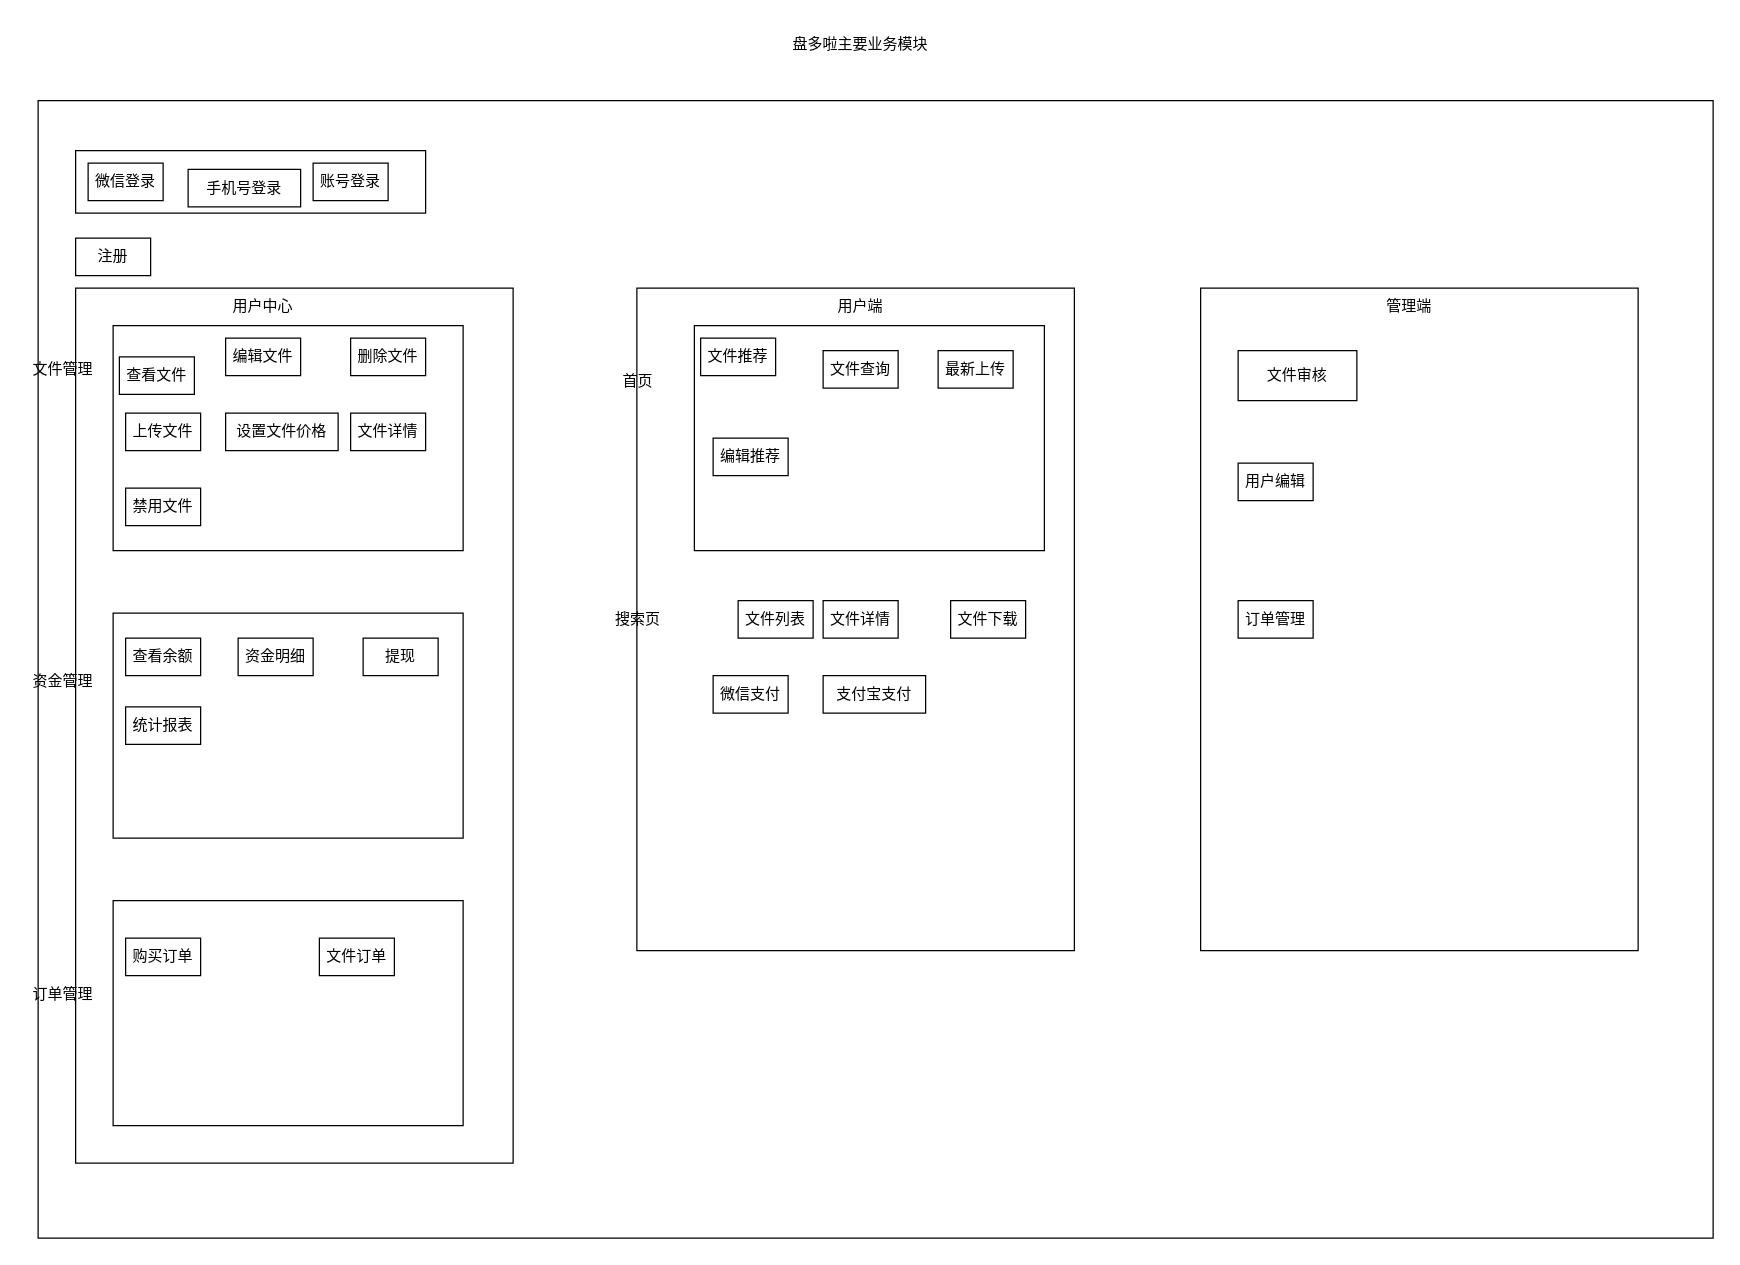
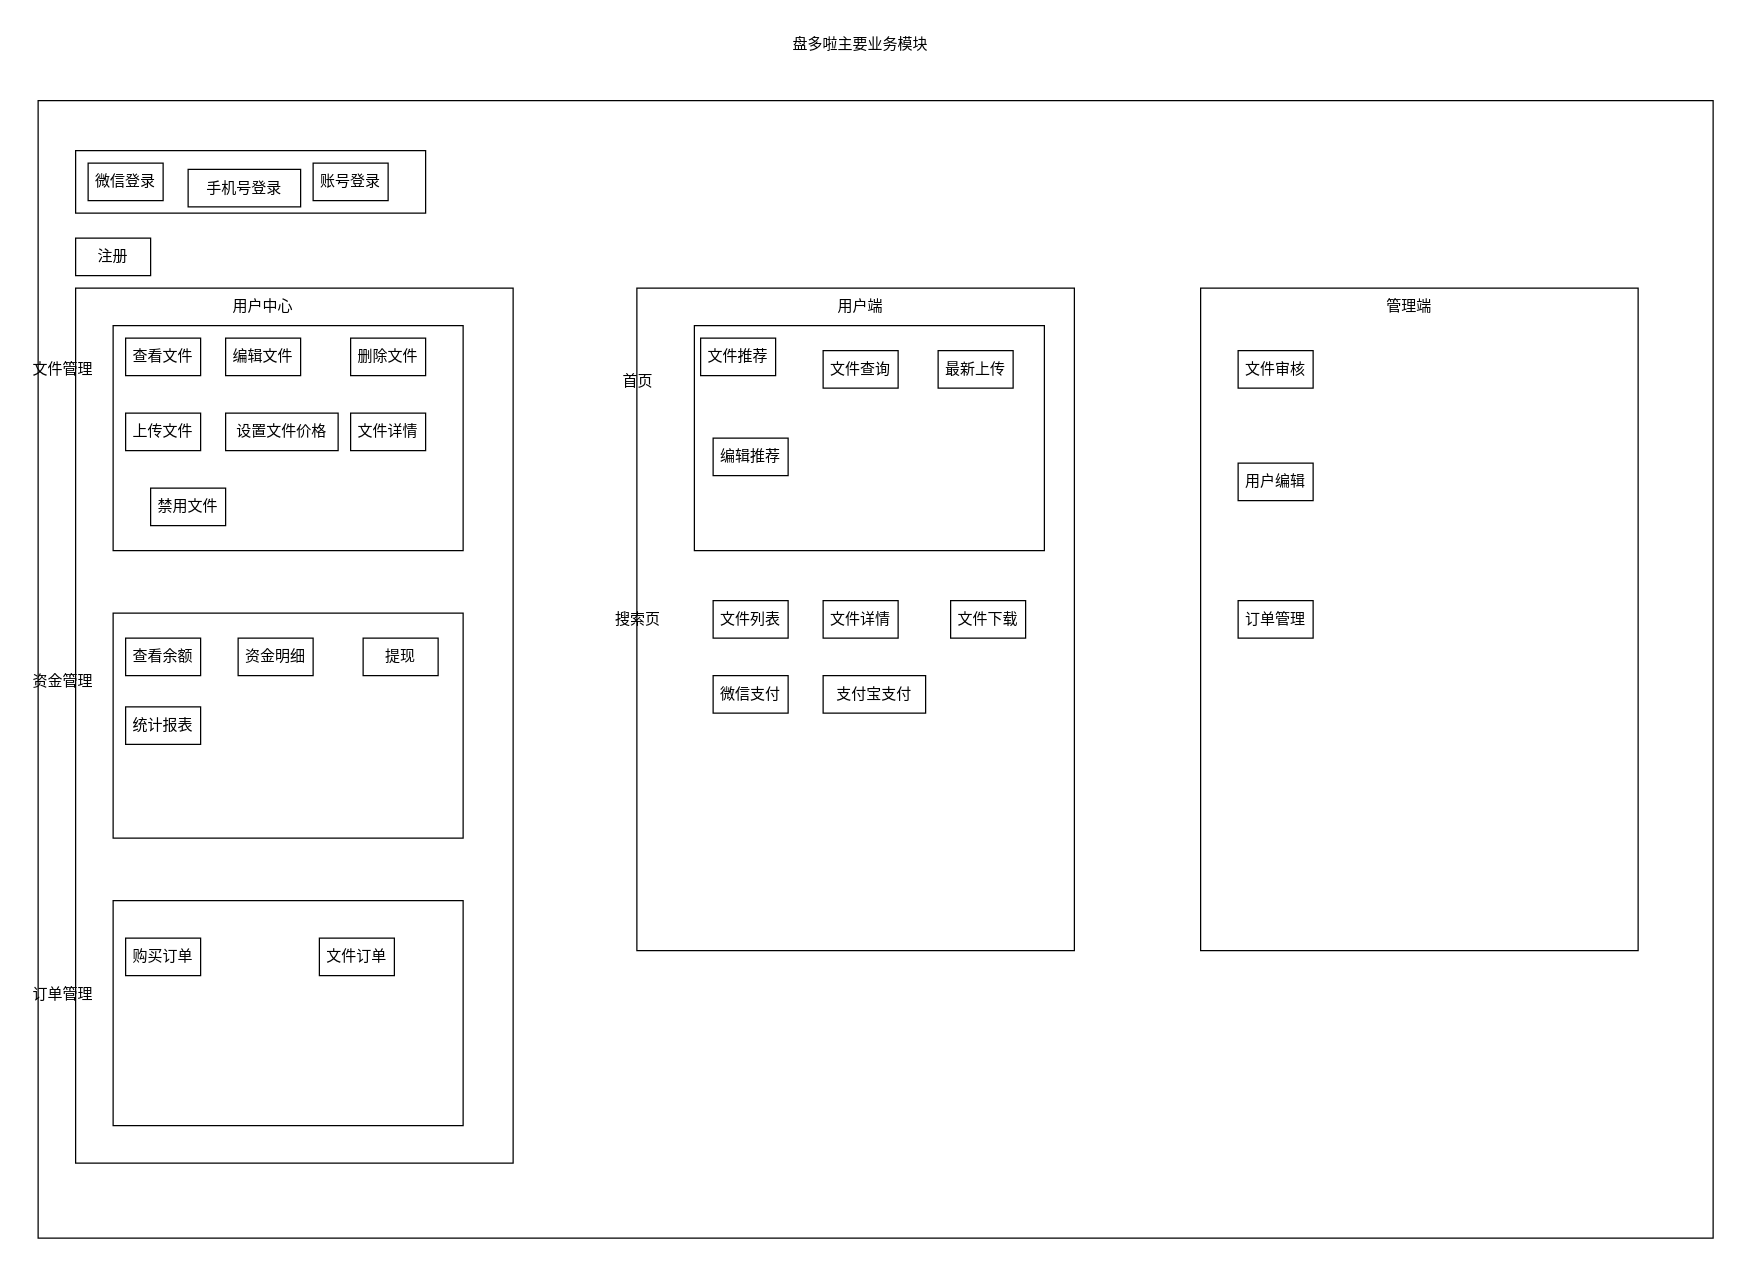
  <mxCell id="0" />
  <mxCell id="1" parent="0" />
  <mxCell id="2" value="" style="rounded=0;whiteSpace=wrap;html=1;" vertex="1" parent="1"><mxGeometry x="30" y="80" width="1340" height="910" as="geometry" /></mxCell>
  <mxCell id="3" value="盘多啦主要业务模块" style="text;html=1;strokeColor=none;fillColor=none;align=center;verticalAlign=middle;whiteSpace=wrap;rounded=0;" vertex="1" parent="1"><mxGeometry x="600" y="20" width="176" height="30" as="geometry" /></mxCell>
  <mxCell id="4" value="" style="rounded=0;whiteSpace=wrap;html=1;" vertex="1" parent="1"><mxGeometry x="60" y="230" width="350" height="700" as="geometry" /></mxCell>
  <mxCell id="5" value="用户中心" style="text;html=1;strokeColor=none;fillColor=none;align=center;verticalAlign=middle;whiteSpace=wrap;rounded=0;" vertex="1" parent="1"><mxGeometry x="180" y="230" width="60" height="30" as="geometry" /></mxCell>
  <mxCell id="6" value="" style="rounded=0;whiteSpace=wrap;html=1;" vertex="1" parent="1"><mxGeometry x="60" y="120" width="280" height="50" as="geometry" /></mxCell>
  <mxCell id="7" value="微信登录" style="rounded=0;whiteSpace=wrap;html=1;" vertex="1" parent="1"><mxGeometry x="70" y="130" width="60" height="30" as="geometry" /></mxCell>
  <mxCell id="8" value="账号登录" style="rounded=0;whiteSpace=wrap;html=1;" vertex="1" parent="1"><mxGeometry x="250" y="130" width="60" height="30" as="geometry" /></mxCell>
  <mxCell id="9" value="手机号登录" style="rounded=0;whiteSpace=wrap;html=1;" vertex="1" parent="1"><mxGeometry x="150" y="135" width="90" height="30" as="geometry" /></mxCell>
  <mxCell id="10" value="注册" style="rounded=0;whiteSpace=wrap;html=1;" vertex="1" parent="1"><mxGeometry x="60" y="190" width="60" height="30" as="geometry" /></mxCell>
  <mxCell id="11" value="" style="rounded=0;whiteSpace=wrap;html=1;" vertex="1" parent="1"><mxGeometry x="90" y="260" width="280" height="180" as="geometry" /></mxCell>
  <mxCell id="12" value="文件管理" style="text;html=1;strokeColor=none;fillColor=none;align=center;verticalAlign=middle;whiteSpace=wrap;rounded=0;" vertex="1" parent="1"><mxGeometry x="20" y="280" width="60" height="30" as="geometry" /></mxCell>
- <mxCell id="13" value="查看文件" style="rounded=0;whiteSpace=wrap;html=1;" vertex="1" parent="1"><mxGeometry x="95" y="285" width="60" height="30" as="geometry" /></mxCell>
+ <mxCell id="13" value="查看文件" style="rounded=0;whiteSpace=wrap;html=1;" vertex="1" parent="1"><mxGeometry x="100" y="270" width="60" height="30" as="geometry" /></mxCell>
  <mxCell id="14" value="编辑文件" style="rounded=0;whiteSpace=wrap;html=1;" vertex="1" parent="1"><mxGeometry x="180" y="270" width="60" height="30" as="geometry" /></mxCell>
  <mxCell id="15" value="删除文件" style="rounded=0;whiteSpace=wrap;html=1;" vertex="1" parent="1"><mxGeometry x="280" y="270" width="60" height="30" as="geometry" /></mxCell>
  <mxCell id="16" value="上传文件" style="rounded=0;whiteSpace=wrap;html=1;" vertex="1" parent="1"><mxGeometry x="100" y="330" width="60" height="30" as="geometry" /></mxCell>
  <mxCell id="17" value="设置文件价格" style="rounded=0;whiteSpace=wrap;html=1;" vertex="1" parent="1"><mxGeometry x="180" y="330" width="90" height="30" as="geometry" /></mxCell>
  <mxCell id="18" value="文件详情" style="rounded=0;whiteSpace=wrap;html=1;" vertex="1" parent="1"><mxGeometry x="280" y="330" width="60" height="30" as="geometry" /></mxCell>
- <mxCell id="19" value="禁用文件" style="rounded=0;whiteSpace=wrap;html=1;" vertex="1" parent="1"><mxGeometry x="100" y="390" width="60" height="30" as="geometry" /></mxCell>
+ <mxCell id="19" value="禁用文件" style="rounded=0;whiteSpace=wrap;html=1;" vertex="1" parent="1"><mxGeometry x="120" y="390" width="60" height="30" as="geometry" /></mxCell>
  <mxCell id="20" value="" style="rounded=0;whiteSpace=wrap;html=1;" vertex="1" parent="1"><mxGeometry x="90" y="490" width="280" height="180" as="geometry" /></mxCell>
  <mxCell id="21" value="资金管理" style="text;html=1;strokeColor=none;fillColor=none;align=center;verticalAlign=middle;whiteSpace=wrap;rounded=0;" vertex="1" parent="1"><mxGeometry x="20" y="530" width="60" height="30" as="geometry" /></mxCell>
  <mxCell id="22" value="查看余额" style="rounded=0;whiteSpace=wrap;html=1;" vertex="1" parent="1"><mxGeometry x="100" y="510" width="60" height="30" as="geometry" /></mxCell>
  <mxCell id="23" value="资金明细" style="rounded=0;whiteSpace=wrap;html=1;" vertex="1" parent="1"><mxGeometry x="190" y="510" width="60" height="30" as="geometry" /></mxCell>
  <mxCell id="24" value="提现" style="rounded=0;whiteSpace=wrap;html=1;" vertex="1" parent="1"><mxGeometry x="290" y="510" width="60" height="30" as="geometry" /></mxCell>
  <mxCell id="25" value="统计报表" style="rounded=0;whiteSpace=wrap;html=1;" vertex="1" parent="1"><mxGeometry x="100" y="565" width="60" height="30" as="geometry" /></mxCell>
  <mxCell id="26" value="" style="rounded=0;whiteSpace=wrap;html=1;" vertex="1" parent="1"><mxGeometry x="509" y="230" width="350" height="530" as="geometry" /></mxCell>
  <mxCell id="27" value="用户端" style="text;html=1;strokeColor=none;fillColor=none;align=center;verticalAlign=middle;whiteSpace=wrap;rounded=0;" vertex="1" parent="1"><mxGeometry x="658" y="230" width="60" height="30" as="geometry" /></mxCell>
  <mxCell id="28" value="" style="rounded=0;whiteSpace=wrap;html=1;" vertex="1" parent="1"><mxGeometry x="555" y="260" width="280" height="180" as="geometry" /></mxCell>
  <mxCell id="29" value="首页" style="text;html=1;strokeColor=none;fillColor=none;align=center;verticalAlign=middle;whiteSpace=wrap;rounded=0;" vertex="1" parent="1"><mxGeometry x="480" y="290" width="60" height="30" as="geometry" /></mxCell>
  <mxCell id="30" value="文件推荐" style="rounded=0;whiteSpace=wrap;html=1;" vertex="1" parent="1"><mxGeometry x="560" y="270" width="60" height="30" as="geometry" /></mxCell>
  <mxCell id="31" value="文件查询" style="rounded=0;whiteSpace=wrap;html=1;" vertex="1" parent="1"><mxGeometry x="658" y="280" width="60" height="30" as="geometry" /></mxCell>
  <mxCell id="32" value="最新上传" style="rounded=0;whiteSpace=wrap;html=1;" vertex="1" parent="1"><mxGeometry x="750" y="280" width="60" height="30" as="geometry" /></mxCell>
  <mxCell id="33" value="编辑推荐" style="rounded=0;whiteSpace=wrap;html=1;" vertex="1" parent="1"><mxGeometry x="570" y="350" width="60" height="30" as="geometry" /></mxCell>
- <mxCell id="34" value="文件列表" style="rounded=0;whiteSpace=wrap;html=1;" vertex="1" parent="1"><mxGeometry x="590" y="480" width="60" height="30" as="geometry" /></mxCell>
+ <mxCell id="34" value="文件列表" style="rounded=0;whiteSpace=wrap;html=1;" vertex="1" parent="1"><mxGeometry x="570" y="480" width="60" height="30" as="geometry" /></mxCell>
  <mxCell id="35" value="文件详情" style="rounded=0;whiteSpace=wrap;html=1;" vertex="1" parent="1"><mxGeometry x="658" y="480" width="60" height="30" as="geometry" /></mxCell>
  <mxCell id="36" value="文件下载" style="rounded=0;whiteSpace=wrap;html=1;" vertex="1" parent="1"><mxGeometry x="760" y="480" width="60" height="30" as="geometry" /></mxCell>
  <mxCell id="37" value="搜索页" style="text;html=1;strokeColor=none;fillColor=none;align=center;verticalAlign=middle;whiteSpace=wrap;rounded=0;" vertex="1" parent="1"><mxGeometry x="480" y="480" width="60" height="30" as="geometry" /></mxCell>
  <mxCell id="38" value="" style="rounded=0;whiteSpace=wrap;html=1;" vertex="1" parent="1"><mxGeometry x="960" y="230" width="350" height="530" as="geometry" /></mxCell>
  <mxCell id="39" value="管理端" style="text;html=1;strokeColor=none;fillColor=none;align=center;verticalAlign=middle;whiteSpace=wrap;rounded=0;" vertex="1" parent="1"><mxGeometry x="1097" y="230" width="60" height="30" as="geometry" /></mxCell>
- <mxCell id="40" value="文件审核" style="rounded=0;whiteSpace=wrap;html=1;" vertex="1" parent="1"><mxGeometry x="990" y="280" width="95" height="40" as="geometry" /></mxCell>
+ <mxCell id="40" value="文件审核" style="rounded=0;whiteSpace=wrap;html=1;" vertex="1" parent="1"><mxGeometry x="990" y="280" width="60" height="30" as="geometry" /></mxCell>
  <mxCell id="41" value="用户编辑" style="rounded=0;whiteSpace=wrap;html=1;" vertex="1" parent="1"><mxGeometry x="990" y="370" width="60" height="30" as="geometry" /></mxCell>
  <mxCell id="42" value="订单管理" style="rounded=0;whiteSpace=wrap;html=1;" vertex="1" parent="1"><mxGeometry x="990" y="480" width="60" height="30" as="geometry" /></mxCell>
  <mxCell id="43" value="微信支付" style="rounded=0;whiteSpace=wrap;html=1;" vertex="1" parent="1"><mxGeometry x="570" y="540" width="60" height="30" as="geometry" /></mxCell>
  <mxCell id="44" value="支付宝支付" style="rounded=0;whiteSpace=wrap;html=1;" vertex="1" parent="1"><mxGeometry x="658" y="540" width="82" height="30" as="geometry" /></mxCell>
  <mxCell id="45" value="" style="rounded=0;whiteSpace=wrap;html=1;" vertex="1" parent="1"><mxGeometry x="90" y="720" width="280" height="180" as="geometry" /></mxCell>
  <mxCell id="46" value="订单管理" style="text;html=1;strokeColor=none;fillColor=none;align=center;verticalAlign=middle;whiteSpace=wrap;rounded=0;" vertex="1" parent="1"><mxGeometry x="20" y="780" width="60" height="30" as="geometry" /></mxCell>
  <mxCell id="47" value="购买订单" style="rounded=0;whiteSpace=wrap;html=1;" vertex="1" parent="1"><mxGeometry x="100" y="750" width="60" height="30" as="geometry" /></mxCell>
  <mxCell id="48" value="文件订单" style="rounded=0;whiteSpace=wrap;html=1;" vertex="1" parent="1"><mxGeometry x="255" y="750" width="60" height="30" as="geometry" /></mxCell>
